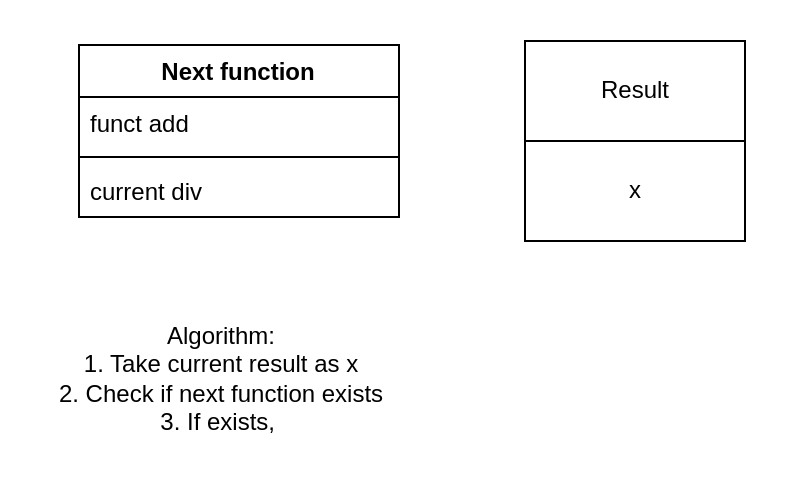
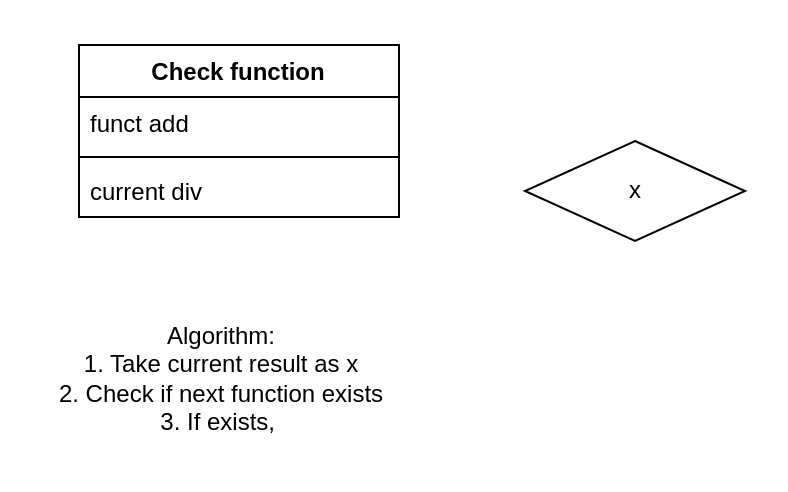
  <mxCell id="0" />
  <mxCell id="1" parent="0" />
- <mxCell id="2" value="Next function" style="swimlane;fontStyle=1;align=center;verticalAlign=top;childLayout=stackLayout;horizontal=1;startSize=26;horizontalStack=0;resizeParent=1;resizeParentMax=0;resizeLast=0;collapsible=1;marginBottom=0;" vertex="1" parent="1"><mxGeometry x="39" y="22" width="160" height="86" as="geometry" /></mxCell>
+ <mxCell id="2" value="Check function" style="swimlane;fontStyle=1;align=center;verticalAlign=top;childLayout=stackLayout;horizontal=1;startSize=26;horizontalStack=0;resizeParent=1;resizeParentMax=0;resizeLast=0;collapsible=1;marginBottom=0;" vertex="1" parent="1"><mxGeometry x="39" y="22" width="160" height="86" as="geometry" /></mxCell>
  <mxCell id="3" value="funct add" style="text;strokeColor=none;fillColor=none;align=left;verticalAlign=top;spacingLeft=4;spacingRight=4;overflow=hidden;rotatable=0;points=[[0,0.5],[1,0.5]];portConstraint=eastwest;" vertex="1" parent="2"><mxGeometry y="26" width="160" height="26" as="geometry" /></mxCell>
  <mxCell id="4" value="" style="line;strokeWidth=1;fillColor=none;align=left;verticalAlign=middle;spacingTop=-1;spacingLeft=3;spacingRight=3;rotatable=0;labelPosition=right;points=[];portConstraint=eastwest;" vertex="1" parent="2"><mxGeometry y="52" width="160" height="8" as="geometry" /></mxCell>
  <mxCell id="5" value="current div" style="text;strokeColor=none;fillColor=none;align=left;verticalAlign=top;spacingLeft=4;spacingRight=4;overflow=hidden;rotatable=0;points=[[0,0.5],[1,0.5]];portConstraint=eastwest;" vertex="1" parent="2"><mxGeometry y="60" width="160" height="26" as="geometry" /></mxCell>
  <mxCell id="6" value="" style="group" vertex="1" connectable="0" parent="1"><mxGeometry x="262" y="20" width="110" height="100" as="geometry" /></mxCell>
- <mxCell id="7" value="Result" style="html=1;" vertex="1" parent="6"><mxGeometry width="110" height="50" as="geometry" /></mxCell>
- <mxCell id="8" value="x" style="html=1;" vertex="1" parent="6"><mxGeometry y="50" width="110" height="50" as="geometry" /></mxCell>
+ <mxCell id="8" value="x" style="rhombus;html=1;" vertex="1" parent="6"><mxGeometry y="50" width="110" height="50" as="geometry" /></mxCell>
  <mxCell id="9" value="Algorithm:&lt;br&gt;1. Take current result as x&lt;br&gt;2. Check if next function exists&lt;br&gt;3. If exists,&amp;nbsp;" style="text;html=1;align=center;verticalAlign=middle;resizable=0;points=[];autosize=1;strokeColor=none;fillColor=none;" vertex="1" parent="1"><mxGeometry x="20" y="154" width="180" height="70" as="geometry" /></mxCell>
